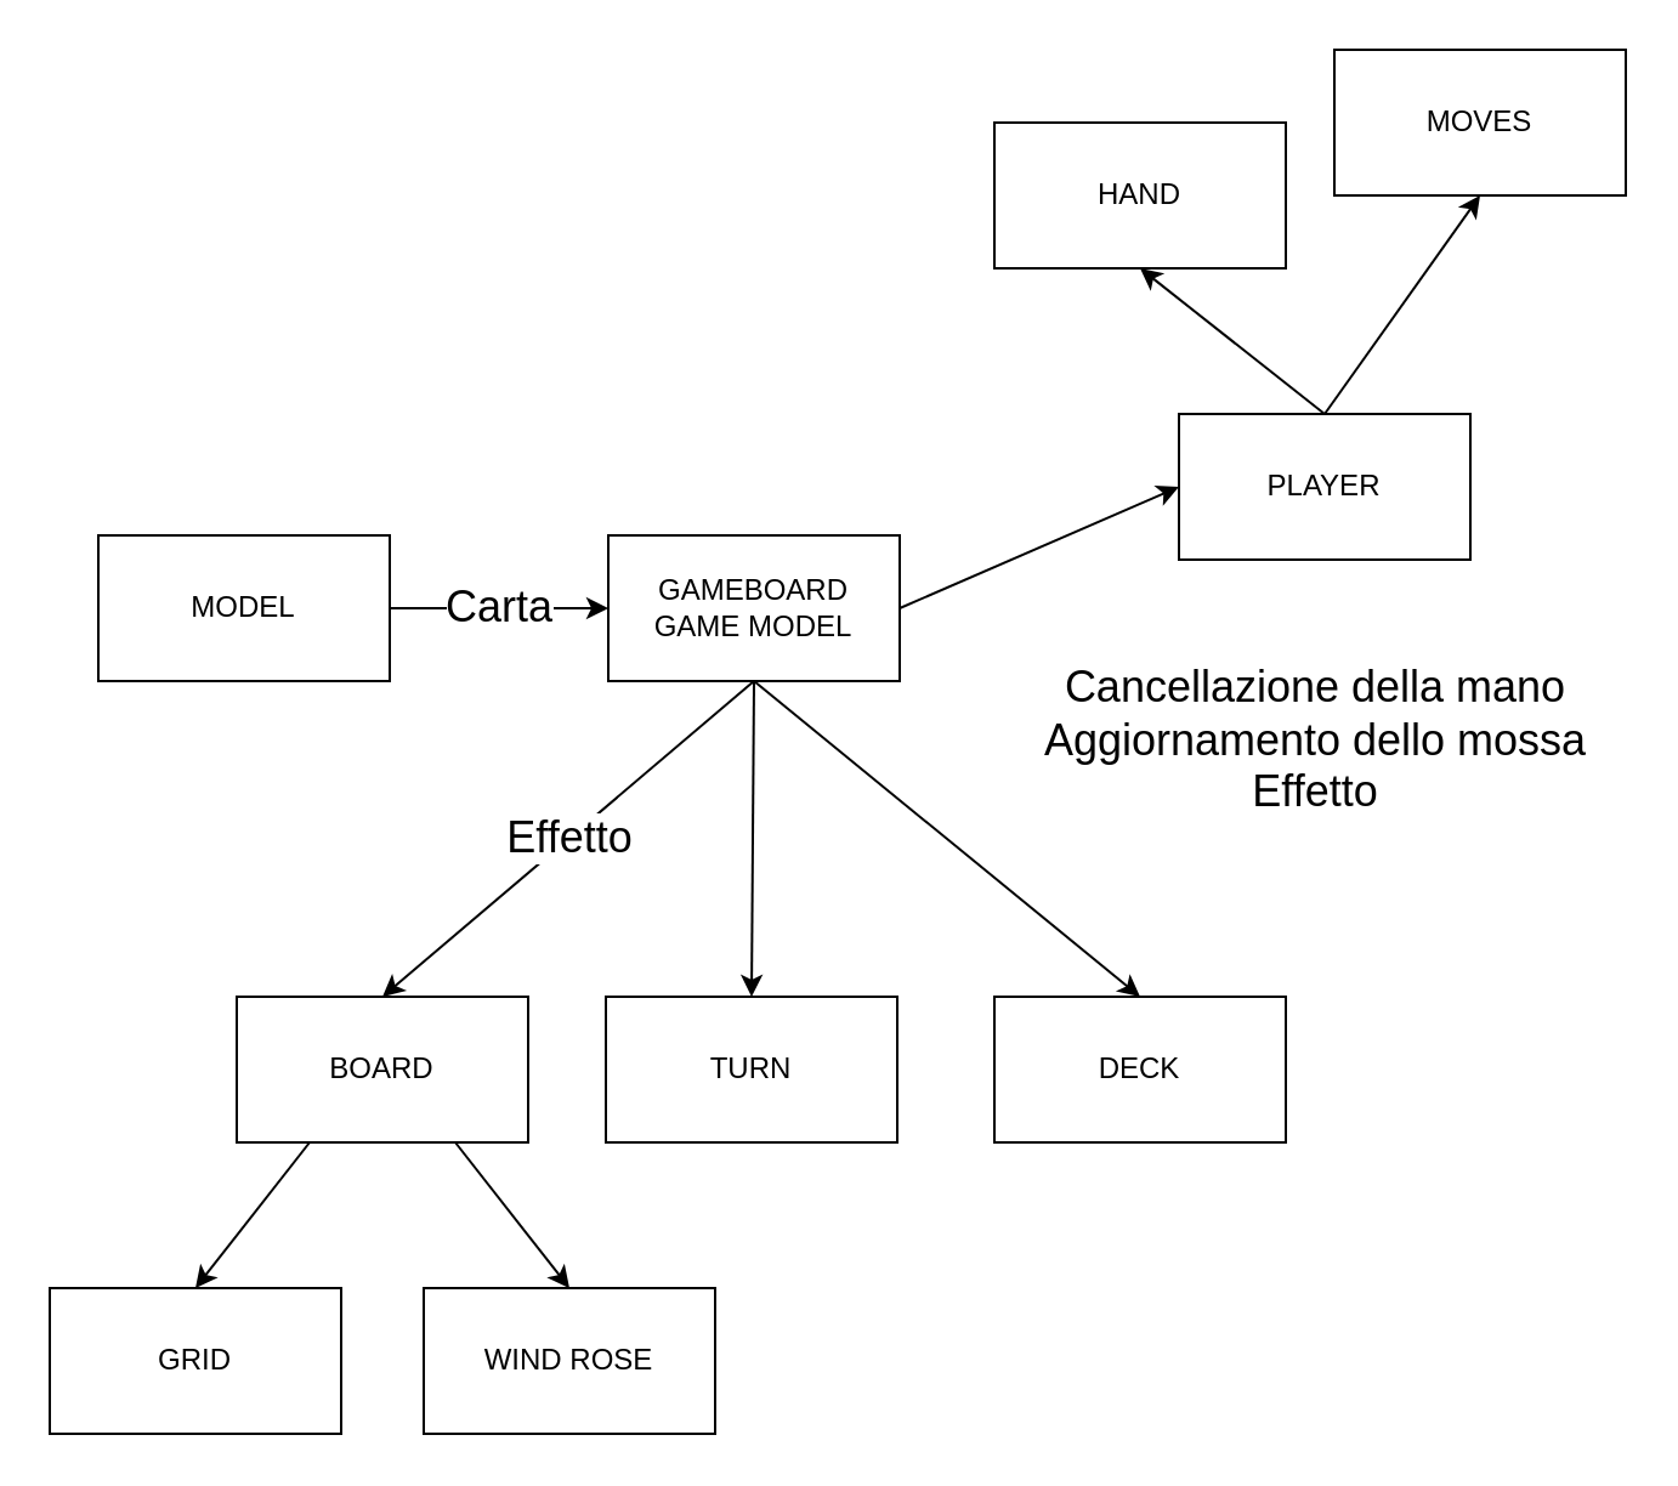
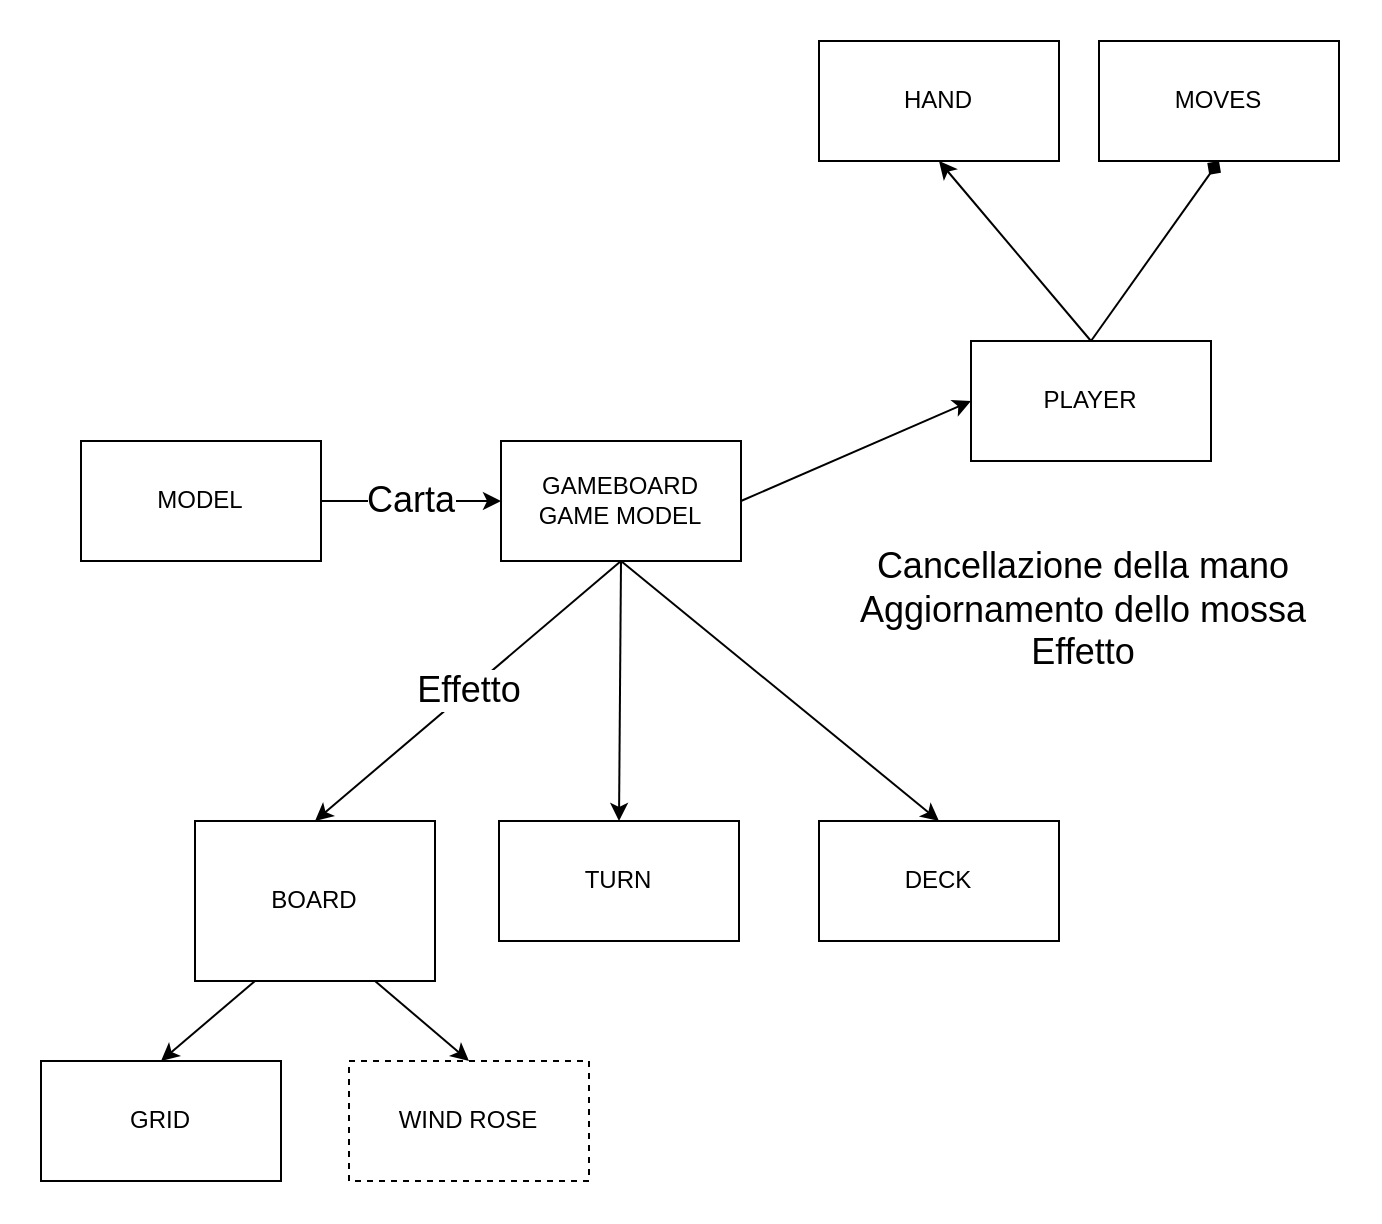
  <mxCell id="0" />
  <mxCell id="1" parent="0" />
  <mxCell id="2" value="Carta" style="edgeStyle=none;html=1;exitX=1;exitY=0.5;exitDx=0;exitDy=0;entryX=0;entryY=0.5;entryDx=0;entryDy=0;fontSize=18;" edge="1" parent="1" source="3" target="7"><mxGeometry relative="1" as="geometry" /></mxCell>
  <mxCell id="3" value="MODEL" style="rounded=0;whiteSpace=wrap;html=1;" vertex="1" parent="1"><mxGeometry x="40" y="220" width="120" height="60" as="geometry" /></mxCell>
  <mxCell id="4" value="&lt;span style=&quot;color: rgb(0, 0, 0); font-family: Helvetica; font-size: 18px; font-style: normal; font-variant-ligatures: normal; font-variant-caps: normal; font-weight: 400; letter-spacing: normal; orphans: 2; text-align: center; text-indent: 0px; text-transform: none; widows: 2; word-spacing: 0px; -webkit-text-stroke-width: 0px; background-color: rgb(255, 255, 255); text-decoration-thickness: initial; text-decoration-style: initial; text-decoration-color: initial; float: none; display: inline !important;&quot;&gt;Effetto&lt;/span&gt;" style="edgeStyle=none;html=1;exitX=0.5;exitY=1;exitDx=0;exitDy=0;entryX=0.5;entryY=0;entryDx=0;entryDy=0;fontSize=18;" edge="1" parent="1" source="7" target="10"><mxGeometry relative="1" as="geometry"><mxPoint x="309" y="390" as="sourcePoint" /></mxGeometry></mxCell>
  <mxCell id="5" style="edgeStyle=none;html=1;exitX=0.5;exitY=1;exitDx=0;exitDy=0;entryX=0.5;entryY=0;entryDx=0;entryDy=0;fontSize=18;" edge="1" parent="1" source="7" target="13"><mxGeometry relative="1" as="geometry" /></mxCell>
  <mxCell id="6" style="edgeStyle=none;html=1;exitX=0.5;exitY=1;exitDx=0;exitDy=0;entryX=0.5;entryY=0;entryDx=0;entryDy=0;fontSize=18;" edge="1" parent="1" source="7" target="14"><mxGeometry relative="1" as="geometry" /></mxCell>
  <mxCell id="7" value="GAMEBOARD&lt;br&gt;GAME MODEL" style="rounded=0;whiteSpace=wrap;html=1;" vertex="1" parent="1"><mxGeometry x="250" y="220" width="120" height="60" as="geometry" /></mxCell>
  <mxCell id="8" style="edgeStyle=none;html=1;exitX=0.25;exitY=1;exitDx=0;exitDy=0;entryX=0.5;entryY=0;entryDx=0;entryDy=0;fontSize=18;" edge="1" parent="1" source="10" target="11"><mxGeometry relative="1" as="geometry" /></mxCell>
  <mxCell id="9" style="edgeStyle=none;html=1;exitX=0.75;exitY=1;exitDx=0;exitDy=0;entryX=0.5;entryY=0;entryDx=0;entryDy=0;fontSize=18;" edge="1" parent="1" source="10" target="12"><mxGeometry relative="1" as="geometry" /></mxCell>
- <mxCell id="10" value="BOARD" style="rounded=0;whiteSpace=wrap;html=1;" vertex="1" parent="1"><mxGeometry x="97" y="410" width="120" height="60" as="geometry" /></mxCell>
+ <mxCell id="10" value="BOARD" style="rounded=0;whiteSpace=wrap;html=1;" vertex="1" parent="1"><mxGeometry x="97" y="410" width="120" height="80" as="geometry" /></mxCell>
  <mxCell id="11" value="GRID" style="rounded=0;whiteSpace=wrap;html=1;" vertex="1" parent="1"><mxGeometry x="20" y="530" width="120" height="60" as="geometry" /></mxCell>
- <mxCell id="12" value="WIND ROSE" style="rounded=0;whiteSpace=wrap;html=1;" vertex="1" parent="1"><mxGeometry x="174" y="530" width="120" height="60" as="geometry" /></mxCell>
+ <mxCell id="12" value="WIND ROSE" style="rounded=0;whiteSpace=wrap;html=1;dashed=1;" vertex="1" parent="1"><mxGeometry x="174" y="530" width="120" height="60" as="geometry" /></mxCell>
  <mxCell id="13" value="TURN" style="rounded=0;whiteSpace=wrap;html=1;" vertex="1" parent="1"><mxGeometry x="249" y="410" width="120" height="60" as="geometry" /></mxCell>
  <mxCell id="14" value="DECK" style="rounded=0;whiteSpace=wrap;html=1;" vertex="1" parent="1"><mxGeometry x="409" y="410" width="120" height="60" as="geometry" /></mxCell>
  <mxCell id="15" value="Cancellazione della mano&lt;br&gt;Aggiornamento dello mossa&lt;br&gt;Effetto" style="edgeStyle=none;html=1;exitX=1;exitY=0.5;exitDx=0;exitDy=0;entryX=0;entryY=0.5;entryDx=0;entryDy=0;fontSize=18;" edge="1" parent="1" target="18" source="7"><mxGeometry x="1" y="-121" relative="1" as="geometry"><mxPoint x="8" y="-6" as="offset" /><mxPoint x="400" y="200" as="sourcePoint" /></mxGeometry></mxCell>
- <mxCell id="16" style="edgeStyle=none;html=1;exitX=0.5;exitY=0;exitDx=0;exitDy=0;entryX=0.5;entryY=1;entryDx=0;entryDy=0;fontSize=18;" edge="1" parent="1" source="18" target="20"><mxGeometry relative="1" as="geometry"><mxPoint x="599" y="80" as="targetPoint" /></mxGeometry></mxCell>
+ <mxCell id="16" style="edgeStyle=none;html=1;exitX=0.5;exitY=0;exitDx=0;exitDy=0;entryX=0.5;entryY=1;entryDx=0;entryDy=0;fontSize=18;endArrow=diamond;" edge="1" parent="1" source="18" target="20"><mxGeometry relative="1" as="geometry"><mxPoint x="599" y="80" as="targetPoint" /></mxGeometry></mxCell>
  <mxCell id="17" style="edgeStyle=none;html=1;exitX=0.5;exitY=0;exitDx=0;exitDy=0;entryX=0.5;entryY=1;entryDx=0;entryDy=0;fontSize=18;" edge="1" parent="1" source="18" target="19"><mxGeometry relative="1" as="geometry" /></mxCell>
  <mxCell id="18" value="PLAYER" style="rounded=0;whiteSpace=wrap;html=1;" vertex="1" parent="1"><mxGeometry x="485" y="170" width="120" height="60" as="geometry" /></mxCell>
- <mxCell id="19" value="HAND" style="rounded=0;whiteSpace=wrap;html=1;" vertex="1" parent="1"><mxGeometry x="409" y="50" width="120" height="60" as="geometry" /></mxCell>
+ <mxCell id="19" value="HAND" style="rounded=0;whiteSpace=wrap;html=1;" vertex="1" parent="1"><mxGeometry x="409" y="20" width="120" height="60" as="geometry" /></mxCell>
  <mxCell id="20" value="MOVES" style="rounded=0;whiteSpace=wrap;html=1;" vertex="1" parent="1"><mxGeometry x="549" y="20" width="120" height="60" as="geometry" /></mxCell>
